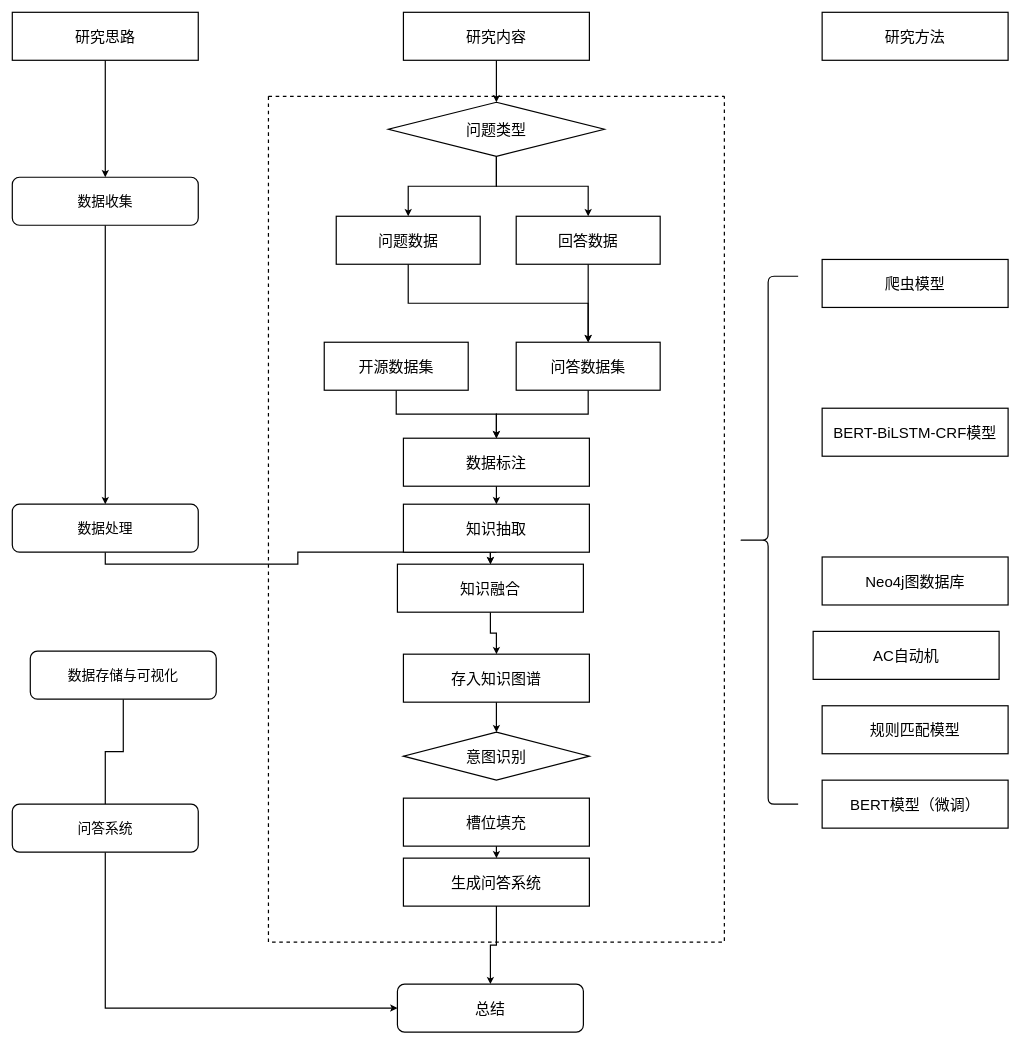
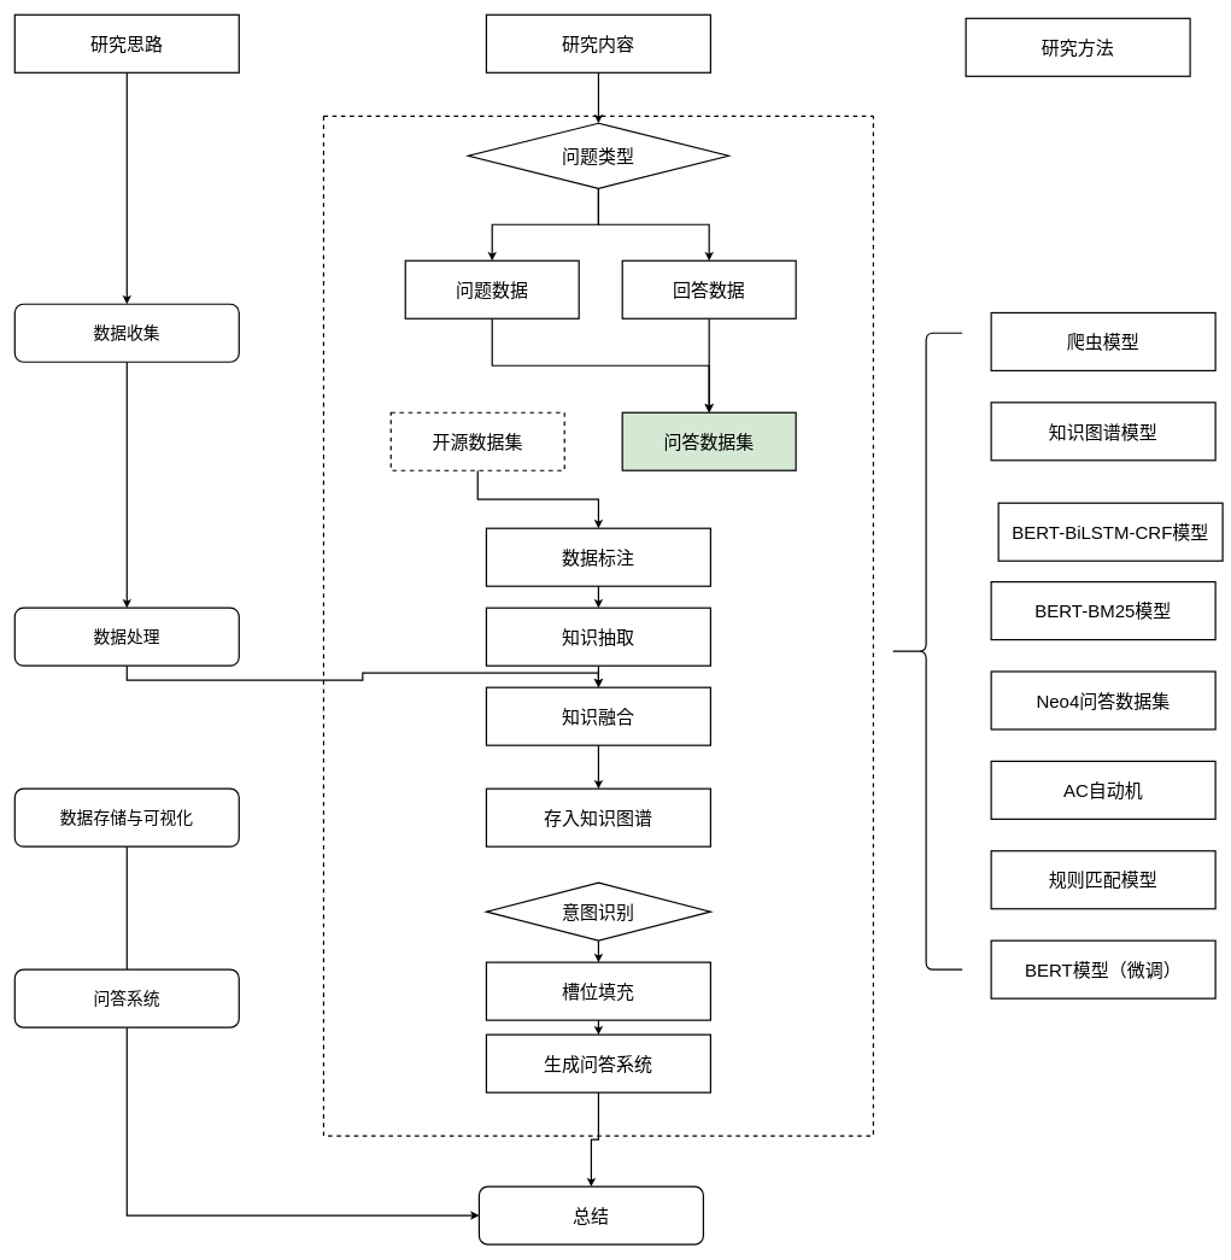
  <mxCell id="0" />
  <mxCell id="1" parent="0" />
  <mxCell id="2" style="edgeStyle=orthogonalEdgeStyle;rounded=0;orthogonalLoop=1;jettySize=auto;html=1;exitX=0.5;exitY=1;exitDx=0;exitDy=0;strokeWidth=2;" parent="1" source="3" target="17" edge="1"><mxGeometry relative="1" as="geometry" /></mxCell>
- <mxCell id="3" value="&lt;font style=&quot;font-size: 23px;&quot;&gt;数据收集&lt;/font&gt;" style="rounded=1;whiteSpace=wrap;html=1;strokeWidth=2;" parent="1" vertex="1"><mxGeometry x="20" y="295" width="310" height="80" as="geometry" /></mxCell>
+ <mxCell id="3" value="&lt;font style=&quot;font-size: 23px;&quot;&gt;数据收集&lt;/font&gt;" style="rounded=1;whiteSpace=wrap;html=1;strokeWidth=2;" parent="1" vertex="1"><mxGeometry x="20" y="420" width="310" height="80" as="geometry" /></mxCell>
  <mxCell id="4" style="edgeStyle=orthogonalEdgeStyle;rounded=0;orthogonalLoop=1;jettySize=auto;html=1;exitX=0.5;exitY=1;exitDx=0;exitDy=0;entryX=0.5;entryY=0;entryDx=0;entryDy=0;strokeWidth=2;" parent="1" source="6" target="23" edge="1"><mxGeometry relative="1" as="geometry" /></mxCell>
  <mxCell id="5" style="edgeStyle=orthogonalEdgeStyle;rounded=0;orthogonalLoop=1;jettySize=auto;html=1;exitX=0.5;exitY=1;exitDx=0;exitDy=0;entryX=0.5;entryY=0;entryDx=0;entryDy=0;strokeWidth=2;" parent="1" source="6" target="25" edge="1"><mxGeometry relative="1" as="geometry" /></mxCell>
  <mxCell id="6" value="&lt;font style=&quot;font-size: 25px;&quot;&gt;问题类型&lt;/font&gt;" style="rhombus;whiteSpace=wrap;html=1;strokeWidth=2;" parent="1" vertex="1"><mxGeometry x="647" y="170" width="360" height="90" as="geometry" /></mxCell>
- <mxCell id="7" value="&lt;font style=&quot;font-size: 25px;&quot;&gt;BERT-BiLSTM-CRF模型&lt;/font&gt;" style="rounded=0;whiteSpace=wrap;html=1;strokeWidth=2;" parent="1" vertex="1"><mxGeometry x="1370" y="680" width="310" height="80" as="geometry" /></mxCell>
+ <mxCell id="7" value="&lt;font style=&quot;font-size: 25px;&quot;&gt;BERT-BiLSTM-CRF模型&lt;/font&gt;" style="rounded=0;whiteSpace=wrap;html=1;strokeWidth=2;" parent="1" vertex="1"><mxGeometry x="1380" y="695" width="310" height="80" as="geometry" /></mxCell>
+ <mxCell id="8" value="&lt;font style=&quot;font-size: 25px;&quot;&gt;知识图谱模型&lt;/font&gt;" style="rounded=0;whiteSpace=wrap;html=1;strokeWidth=2;" parent="1" vertex="1"><mxGeometry x="1370" y="556" width="310" height="80" as="geometry" /></mxCell>
+ <mxCell id="9" value="&lt;font style=&quot;font-size: 25px;&quot;&gt;BERT-BM25模型&lt;/font&gt;" style="rounded=0;whiteSpace=wrap;html=1;strokeWidth=2;" parent="1" vertex="1"><mxGeometry x="1370" y="804" width="310" height="80" as="geometry" /></mxCell>
  <mxCell id="10" value="&lt;font style=&quot;font-size: 25px;&quot;&gt;爬虫模型&lt;/font&gt;" style="rounded=0;whiteSpace=wrap;html=1;strokeWidth=2;" parent="1" vertex="1"><mxGeometry x="1370" y="432" width="310" height="80" as="geometry" /></mxCell>
- <mxCell id="11" value="&lt;font style=&quot;font-size: 25px;&quot;&gt;研究方法&lt;/font&gt;" style="rounded=0;whiteSpace=wrap;html=1;strokeWidth=2;" parent="1" vertex="1"><mxGeometry x="1370" y="20" width="310" height="80" as="geometry" /></mxCell>
+ <mxCell id="11" value="&lt;font style=&quot;font-size: 25px;&quot;&gt;研究方法&lt;/font&gt;" style="rounded=0;whiteSpace=wrap;html=1;strokeWidth=2;" parent="1" vertex="1"><mxGeometry x="1335" y="25" width="310" height="80" as="geometry" /></mxCell>
  <mxCell id="12" style="edgeStyle=orthogonalEdgeStyle;rounded=0;orthogonalLoop=1;jettySize=auto;html=1;exitX=0.5;exitY=1;exitDx=0;exitDy=0;entryX=0.5;entryY=0;entryDx=0;entryDy=0;strokeWidth=2;" parent="1" source="13" target="6" edge="1"><mxGeometry relative="1" as="geometry" /></mxCell>
  <mxCell id="13" value="&lt;font style=&quot;font-size: 25px;&quot;&gt;研究内容&lt;/font&gt;" style="rounded=0;whiteSpace=wrap;html=1;strokeWidth=2;" parent="1" vertex="1"><mxGeometry x="672" y="20" width="310" height="80" as="geometry" /></mxCell>
  <mxCell id="14" style="edgeStyle=orthogonalEdgeStyle;rounded=0;orthogonalLoop=1;jettySize=auto;html=1;exitX=0.5;exitY=1;exitDx=0;exitDy=0;entryX=0.5;entryY=0;entryDx=0;entryDy=0;strokeWidth=2;" parent="1" source="15" target="3" edge="1"><mxGeometry relative="1" as="geometry" /></mxCell>
  <mxCell id="15" value="&lt;font style=&quot;font-size: 25px;&quot;&gt;研究思路&lt;/font&gt;" style="rounded=0;whiteSpace=wrap;html=1;strokeWidth=2;" parent="1" vertex="1"><mxGeometry x="20" y="20" width="310" height="80" as="geometry" /></mxCell>
  <mxCell id="16" style="edgeStyle=orthogonalEdgeStyle;rounded=0;orthogonalLoop=1;jettySize=auto;html=1;exitX=0.5;exitY=1;exitDx=0;exitDy=0;strokeWidth=2;" parent="1" source="17" target="35" edge="1"><mxGeometry relative="1" as="geometry" /></mxCell>
  <mxCell id="17" value="&lt;font style=&quot;font-size: 23px;&quot;&gt;数据处理&lt;/font&gt;" style="rounded=1;whiteSpace=wrap;html=1;strokeWidth=2;" parent="1" vertex="1"><mxGeometry x="20" y="840" width="310" height="80" as="geometry" /></mxCell>
  <mxCell id="18" style="edgeStyle=orthogonalEdgeStyle;rounded=0;orthogonalLoop=1;jettySize=auto;html=1;exitX=0.5;exitY=1;exitDx=0;exitDy=0;entryX=0.5;entryY=0;entryDx=0;entryDy=0;strokeWidth=2;endArrow=none;" parent="1" source="19" target="21" edge="1"><mxGeometry relative="1" as="geometry" /></mxCell>
- <mxCell id="19" value="&lt;font style=&quot;font-size: 23px;&quot;&gt;数据存储与可视化&lt;/font&gt;" style="rounded=1;whiteSpace=wrap;html=1;strokeWidth=2;" parent="1" vertex="1"><mxGeometry x="50" y="1085" width="310" height="80" as="geometry" /></mxCell>
+ <mxCell id="19" value="&lt;font style=&quot;font-size: 23px;&quot;&gt;数据存储与可视化&lt;/font&gt;" style="rounded=1;whiteSpace=wrap;html=1;strokeWidth=2;" parent="1" vertex="1"><mxGeometry x="20" y="1090" width="310" height="80" as="geometry" /></mxCell>
  <mxCell id="20" style="edgeStyle=orthogonalEdgeStyle;rounded=0;orthogonalLoop=1;jettySize=auto;html=1;exitX=0.5;exitY=1;exitDx=0;exitDy=0;entryX=0;entryY=0.5;entryDx=0;entryDy=0;strokeWidth=2;" parent="1" source="21" target="38" edge="1"><mxGeometry relative="1" as="geometry" /></mxCell>
  <mxCell id="21" value="&lt;font style=&quot;font-size: 23px;&quot;&gt;问答系统&lt;/font&gt;" style="rounded=1;whiteSpace=wrap;html=1;strokeWidth=2;" parent="1" vertex="1"><mxGeometry x="20" y="1340" width="310" height="80" as="geometry" /></mxCell>
  <mxCell id="22" style="edgeStyle=orthogonalEdgeStyle;rounded=0;orthogonalLoop=1;jettySize=auto;html=1;exitX=0.5;exitY=1;exitDx=0;exitDy=0;entryX=0.5;entryY=0;entryDx=0;entryDy=0;strokeWidth=2;" parent="1" source="23" target="27" edge="1"><mxGeometry relative="1" as="geometry" /></mxCell>
  <mxCell id="23" value="&lt;font style=&quot;font-size: 25px;&quot;&gt;问题数据&lt;/font&gt;" style="rounded=0;whiteSpace=wrap;html=1;strokeWidth=2;" parent="1" vertex="1"><mxGeometry x="560" y="360" width="240" height="80" as="geometry" /></mxCell>
  <mxCell id="24" style="edgeStyle=orthogonalEdgeStyle;rounded=0;orthogonalLoop=1;jettySize=auto;html=1;exitX=0.5;exitY=1;exitDx=0;exitDy=0;entryX=0.5;entryY=0;entryDx=0;entryDy=0;strokeWidth=2;" parent="1" source="25" target="27" edge="1"><mxGeometry relative="1" as="geometry" /></mxCell>
  <mxCell id="25" value="&lt;span style=&quot;font-size: 25px;&quot;&gt;回答数据&lt;/span&gt;" style="rounded=0;whiteSpace=wrap;html=1;strokeWidth=2;" parent="1" vertex="1"><mxGeometry x="860" y="360" width="240" height="80" as="geometry" /></mxCell>
- <mxCell id="26" style="edgeStyle=orthogonalEdgeStyle;rounded=0;orthogonalLoop=1;jettySize=auto;html=1;exitX=0.5;exitY=1;exitDx=0;exitDy=0;entryX=0.5;entryY=0;entryDx=0;entryDy=0;strokeWidth=2;" parent="1" source="27" target="31" edge="1"><mxGeometry relative="1" as="geometry" /></mxCell>
- <mxCell id="27" value="&lt;font style=&quot;font-size: 25px;&quot;&gt;问答数据集&lt;/font&gt;" style="rounded=0;whiteSpace=wrap;html=1;strokeWidth=2;" parent="1" vertex="1"><mxGeometry x="860" y="570" width="240" height="80" as="geometry" /></mxCell>
+ <mxCell id="27" value="&lt;font style=&quot;font-size: 25px;&quot;&gt;问答数据集&lt;/font&gt;" style="rounded=0;whiteSpace=wrap;html=1;strokeWidth=2;fillColor=#d5e8d4;" parent="1" vertex="1"><mxGeometry x="860" y="570" width="240" height="80" as="geometry" /></mxCell>
  <mxCell id="28" style="edgeStyle=orthogonalEdgeStyle;rounded=0;orthogonalLoop=1;jettySize=auto;html=1;exitX=0.5;exitY=1;exitDx=0;exitDy=0;entryX=0.5;entryY=0;entryDx=0;entryDy=0;strokeWidth=2;" parent="1" source="29" target="31" edge="1"><mxGeometry relative="1" as="geometry" /></mxCell>
- <mxCell id="29" value="&lt;font style=&quot;font-size: 25px;&quot;&gt;开源数据集&lt;/font&gt;" style="rounded=0;whiteSpace=wrap;html=1;strokeWidth=2;" parent="1" vertex="1"><mxGeometry x="540" y="570" width="240" height="80" as="geometry" /></mxCell>
+ <mxCell id="29" value="&lt;font style=&quot;font-size: 25px;&quot;&gt;开源数据集&lt;/font&gt;" style="rounded=0;whiteSpace=wrap;html=1;strokeWidth=2;dashed=1;" parent="1" vertex="1"><mxGeometry x="540" y="570" width="240" height="80" as="geometry" /></mxCell>
  <mxCell id="30" style="edgeStyle=orthogonalEdgeStyle;rounded=0;orthogonalLoop=1;jettySize=auto;html=1;exitX=0.5;exitY=1;exitDx=0;exitDy=0;entryX=0.5;entryY=0;entryDx=0;entryDy=0;strokeWidth=2;" parent="1" source="31" target="33" edge="1"><mxGeometry relative="1" as="geometry" /></mxCell>
  <mxCell id="31" value="&lt;font style=&quot;font-size: 25px;&quot;&gt;数据标注&lt;/font&gt;" style="rounded=0;whiteSpace=wrap;html=1;strokeWidth=2;" parent="1" vertex="1"><mxGeometry x="672" y="730" width="310" height="80" as="geometry" /></mxCell>
  <mxCell id="32" style="edgeStyle=orthogonalEdgeStyle;rounded=0;orthogonalLoop=1;jettySize=auto;html=1;exitX=0.5;exitY=1;exitDx=0;exitDy=0;entryX=0.5;entryY=0;entryDx=0;entryDy=0;strokeWidth=2;" parent="1" source="33" target="35" edge="1"><mxGeometry relative="1" as="geometry" /></mxCell>
  <mxCell id="33" value="&lt;span style=&quot;font-size: 25px;&quot;&gt;知识抽取&lt;/span&gt;" style="rounded=0;whiteSpace=wrap;html=1;strokeWidth=2;" parent="1" vertex="1"><mxGeometry x="672" y="840" width="310" height="80" as="geometry" /></mxCell>
  <mxCell id="34" style="edgeStyle=orthogonalEdgeStyle;rounded=0;orthogonalLoop=1;jettySize=auto;html=1;exitX=0.5;exitY=1;exitDx=0;exitDy=0;entryX=0.5;entryY=0;entryDx=0;entryDy=0;strokeWidth=2;" parent="1" source="35" target="37" edge="1"><mxGeometry relative="1" as="geometry" /></mxCell>
- <mxCell id="35" value="&lt;span style=&quot;font-size: 25px;&quot;&gt;知识融合&lt;/span&gt;" style="rounded=0;whiteSpace=wrap;html=1;strokeWidth=2;" parent="1" vertex="1"><mxGeometry x="662" y="940" width="310" height="80" as="geometry" /></mxCell>
- <mxCell id="36" style="edgeStyle=orthogonalEdgeStyle;rounded=0;orthogonalLoop=1;jettySize=auto;html=1;exitX=0.5;exitY=1;exitDx=0;exitDy=0;entryX=0.5;entryY=0;entryDx=0;entryDy=0;strokeWidth=2;" parent="1" source="37" target="42" edge="1"><mxGeometry relative="1" as="geometry" /></mxCell>
+ <mxCell id="35" value="&lt;span style=&quot;font-size: 25px;&quot;&gt;知识融合&lt;/span&gt;" style="rounded=0;whiteSpace=wrap;html=1;strokeWidth=2;" parent="1" vertex="1"><mxGeometry x="672" y="950" width="310" height="80" as="geometry" /></mxCell>
  <mxCell id="37" value="&lt;span style=&quot;font-size: 25px;&quot;&gt;存入知识图谱&lt;/span&gt;" style="rounded=0;whiteSpace=wrap;html=1;strokeWidth=2;" parent="1" vertex="1"><mxGeometry x="672" y="1090" width="310" height="80" as="geometry" /></mxCell>
  <mxCell id="38" value="&lt;span style=&quot;font-size: 25px;&quot;&gt;总结&lt;/span&gt;" style="rounded=1;whiteSpace=wrap;html=1;strokeWidth=2;" parent="1" vertex="1"><mxGeometry x="662" y="1640" width="310" height="80" as="geometry" /></mxCell>
- <mxCell id="39" value="&lt;font style=&quot;font-size: 25px;&quot;&gt;Neo4j图数据库&lt;/font&gt;" style="rounded=0;whiteSpace=wrap;html=1;strokeWidth=2;" parent="1" vertex="1"><mxGeometry x="1370" y="928" width="310" height="80" as="geometry" /></mxCell>
+ <mxCell id="39" value="&lt;font style=&quot;font-size: 25px;&quot;&gt;Neo4问答数据集&lt;/font&gt;" style="rounded=0;whiteSpace=wrap;html=1;strokeWidth=2;" parent="1" vertex="1"><mxGeometry x="1370" y="928" width="310" height="80" as="geometry" /></mxCell>
  <mxCell id="40" value="" style="swimlane;startSize=0;dashed=1;strokeWidth=2;" parent="1" vertex="1"><mxGeometry x="447" y="160" width="760" height="1410" as="geometry" /></mxCell>
+ <mxCell id="41" style="edgeStyle=orthogonalEdgeStyle;rounded=0;orthogonalLoop=1;jettySize=auto;html=1;exitX=0.5;exitY=1;exitDx=0;exitDy=0;entryX=0.5;entryY=0;entryDx=0;entryDy=0;strokeWidth=2;" parent="40" source="42" target="44" edge="1"><mxGeometry relative="1" as="geometry" /></mxCell>
  <mxCell id="42" value="&lt;span style=&quot;font-size: 25px;&quot;&gt;意图识别&lt;/span&gt;" style="rhombus;whiteSpace=wrap;html=1;strokeWidth=2;" parent="40" vertex="1"><mxGeometry x="225" y="1060" width="310" height="80" as="geometry" /></mxCell>
  <mxCell id="43" style="edgeStyle=orthogonalEdgeStyle;rounded=0;orthogonalLoop=1;jettySize=auto;html=1;exitX=0.5;exitY=1;exitDx=0;exitDy=0;entryX=0.5;entryY=0;entryDx=0;entryDy=0;strokeWidth=2;" parent="40" source="44" target="45" edge="1"><mxGeometry relative="1" as="geometry" /></mxCell>
  <mxCell id="44" value="&lt;span style=&quot;font-size: 25px;&quot;&gt;槽位填充&lt;/span&gt;" style="rounded=0;whiteSpace=wrap;html=1;strokeWidth=2;" parent="40" vertex="1"><mxGeometry x="225" y="1170" width="310" height="80" as="geometry" /></mxCell>
  <mxCell id="45" value="&lt;span style=&quot;font-size: 25px;&quot;&gt;生成问答系统&lt;/span&gt;" style="rounded=0;whiteSpace=wrap;html=1;strokeWidth=2;" parent="40" vertex="1"><mxGeometry x="225" y="1270" width="310" height="80" as="geometry" /></mxCell>
  <mxCell id="46" value="" style="shape=curlyBracket;whiteSpace=wrap;html=1;rounded=1;labelPosition=left;verticalLabelPosition=middle;align=right;verticalAlign=middle;strokeWidth=2;" parent="1" vertex="1"><mxGeometry x="1230" y="460" width="100" height="880" as="geometry" /></mxCell>
  <mxCell id="47" style="edgeStyle=orthogonalEdgeStyle;rounded=0;orthogonalLoop=1;jettySize=auto;html=1;exitX=0.5;exitY=1;exitDx=0;exitDy=0;strokeWidth=2;" parent="1" source="45" target="38" edge="1"><mxGeometry relative="1" as="geometry" /></mxCell>
- <mxCell id="48" value="&lt;font style=&quot;font-size: 25px;&quot;&gt;AC自动机&lt;/font&gt;" style="rounded=0;whiteSpace=wrap;html=1;strokeWidth=2;" vertex="1" parent="1"><mxGeometry x="1355" y="1052" width="310" height="80" as="geometry" /></mxCell>
+ <mxCell id="48" value="&lt;font style=&quot;font-size: 25px;&quot;&gt;AC自动机&lt;/font&gt;" style="rounded=0;whiteSpace=wrap;html=1;strokeWidth=2;" vertex="1" parent="1"><mxGeometry x="1370" y="1052" width="310" height="80" as="geometry" /></mxCell>
  <mxCell id="49" value="&lt;font style=&quot;font-size: 25px;&quot;&gt;规则匹配模型&lt;/font&gt;" style="rounded=0;whiteSpace=wrap;html=1;strokeWidth=2;" vertex="1" parent="1"><mxGeometry x="1370" y="1176" width="310" height="80" as="geometry" /></mxCell>
  <mxCell id="50" value="&lt;font style=&quot;font-size: 25px;&quot;&gt;BERT模型（微调）&lt;/font&gt;" style="rounded=0;whiteSpace=wrap;html=1;strokeWidth=2;" vertex="1" parent="1"><mxGeometry x="1370" y="1300" width="310" height="80" as="geometry" /></mxCell>
